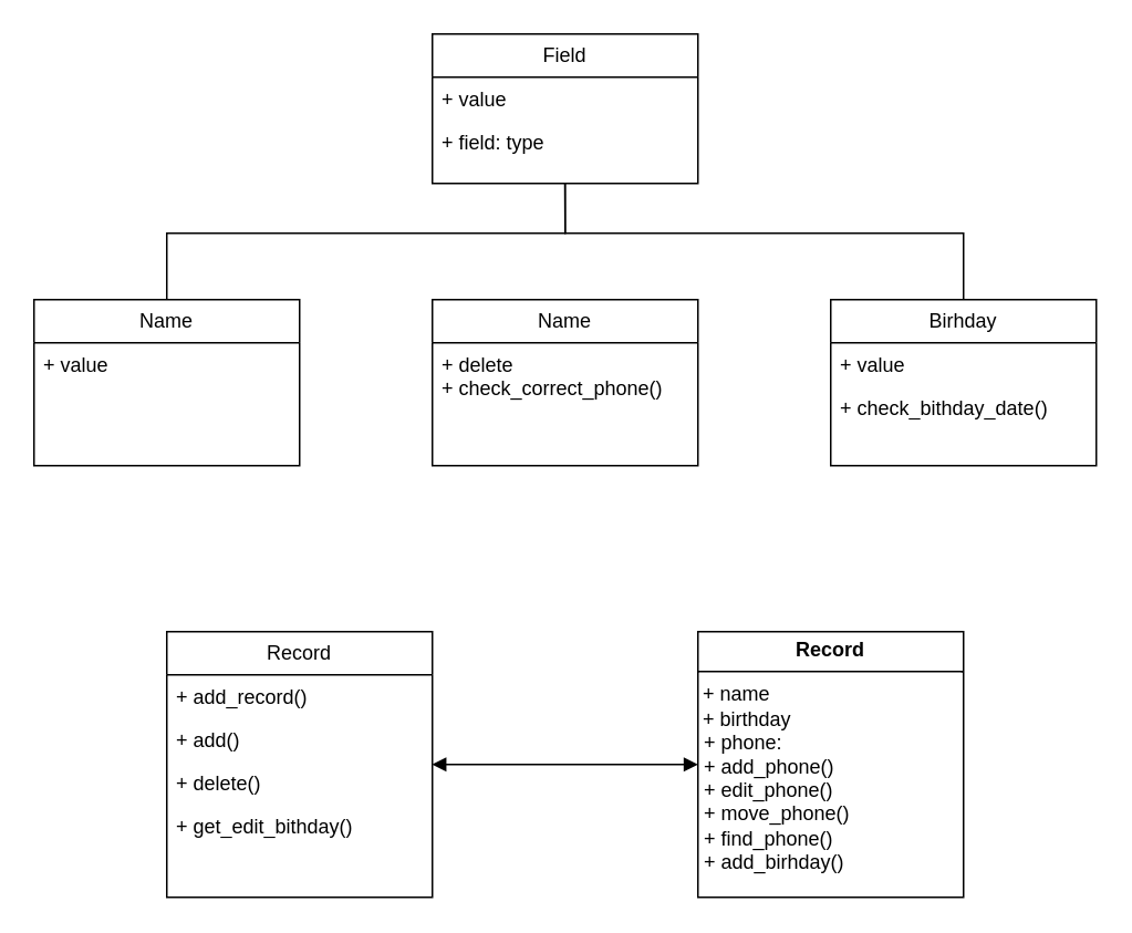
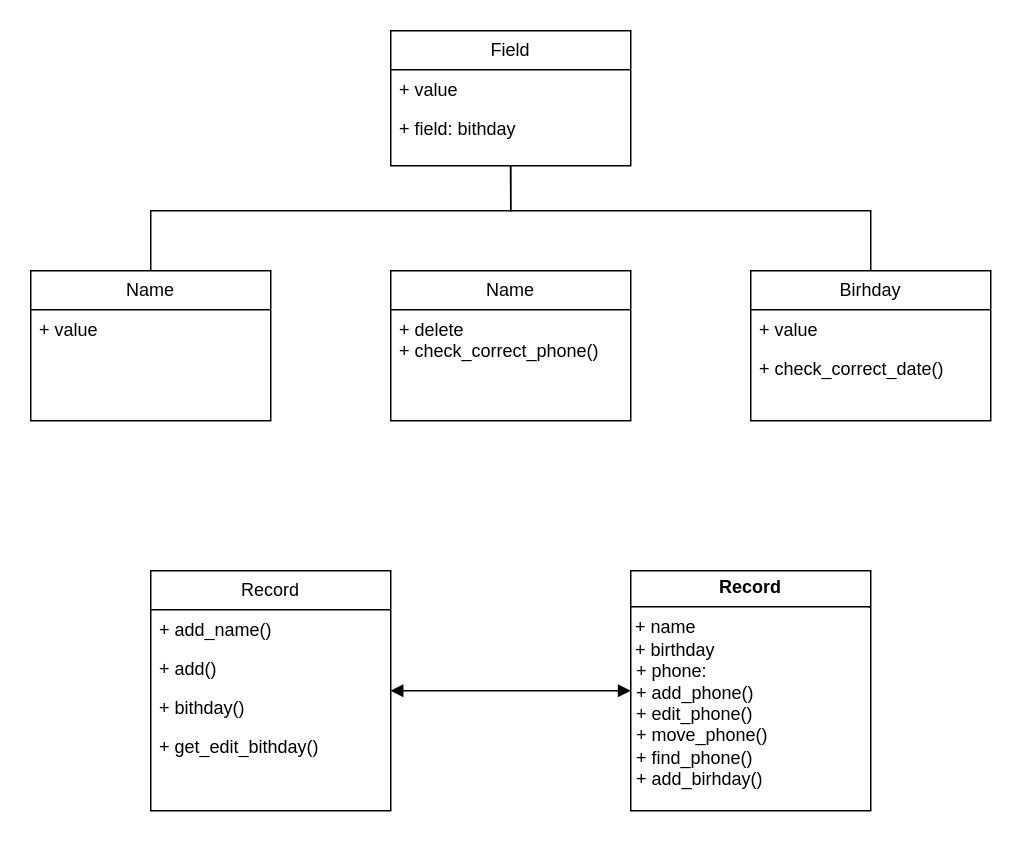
  <mxCell id="0" />
  <mxCell id="1" parent="0" />
  <mxCell id="2" value="Record" style="swimlane;fontStyle=0;childLayout=stackLayout;horizontal=1;startSize=26;fillColor=none;horizontalStack=0;resizeParent=1;resizeParentMax=0;resizeLast=0;collapsible=1;marginBottom=0;whiteSpace=wrap;html=1;" parent="1" vertex="1"><mxGeometry x="100" y="380" width="160" height="160" as="geometry" /></mxCell>
- <mxCell id="3" value="+ add_record()" style="text;strokeColor=none;fillColor=none;align=left;verticalAlign=top;spacingLeft=4;spacingRight=4;overflow=hidden;rotatable=0;points=[[0,0.5],[1,0.5]];portConstraint=eastwest;whiteSpace=wrap;html=1;" parent="2" vertex="1"><mxGeometry y="26" width="160" height="26" as="geometry" /></mxCell>
+ <mxCell id="3" value="+ add_name()" style="text;strokeColor=none;fillColor=none;align=left;verticalAlign=top;spacingLeft=4;spacingRight=4;overflow=hidden;rotatable=0;points=[[0,0.5],[1,0.5]];portConstraint=eastwest;whiteSpace=wrap;html=1;" parent="2" vertex="1"><mxGeometry y="26" width="160" height="26" as="geometry" /></mxCell>
  <mxCell id="4" value="+ add()" style="text;strokeColor=none;fillColor=none;align=left;verticalAlign=top;spacingLeft=4;spacingRight=4;overflow=hidden;rotatable=0;points=[[0,0.5],[1,0.5]];portConstraint=eastwest;whiteSpace=wrap;html=1;" parent="2" vertex="1"><mxGeometry y="52" width="160" height="26" as="geometry" /></mxCell>
- <mxCell id="5" value="+ delete()" style="text;strokeColor=none;fillColor=none;align=left;verticalAlign=top;spacingLeft=4;spacingRight=4;overflow=hidden;rotatable=0;points=[[0,0.5],[1,0.5]];portConstraint=eastwest;whiteSpace=wrap;html=1;" parent="2" vertex="1"><mxGeometry y="78" width="160" height="26" as="geometry" /></mxCell>
+ <mxCell id="5" value="+ bithday()" style="text;strokeColor=none;fillColor=none;align=left;verticalAlign=top;spacingLeft=4;spacingRight=4;overflow=hidden;rotatable=0;points=[[0,0.5],[1,0.5]];portConstraint=eastwest;whiteSpace=wrap;html=1;" parent="2" vertex="1"><mxGeometry y="78" width="160" height="26" as="geometry" /></mxCell>
  <mxCell id="6" value="+ get_edit_bithday()" style="text;strokeColor=none;fillColor=none;align=left;verticalAlign=top;spacingLeft=4;spacingRight=4;overflow=hidden;rotatable=0;points=[[0,0.5],[1,0.5]];portConstraint=eastwest;whiteSpace=wrap;html=1;" parent="2" vertex="1"><mxGeometry y="104" width="160" height="56" as="geometry" /></mxCell>
  <mxCell id="7" value="Birhday" style="swimlane;fontStyle=0;childLayout=stackLayout;horizontal=1;startSize=26;fillColor=none;horizontalStack=0;resizeParent=1;resizeParentMax=0;resizeLast=0;collapsible=1;marginBottom=0;whiteSpace=wrap;html=1;" parent="1" vertex="1"><mxGeometry x="500" y="180" width="160" height="100" as="geometry"><mxRectangle x="60" y="344" width="80" height="30" as="alternateBounds" /></mxGeometry></mxCell>
  <mxCell id="8" value="+ value" style="text;strokeColor=none;fillColor=none;align=left;verticalAlign=top;spacingLeft=4;spacingRight=4;overflow=hidden;rotatable=0;points=[[0,0.5],[1,0.5]];portConstraint=eastwest;whiteSpace=wrap;html=1;" parent="7" vertex="1"><mxGeometry y="26" width="160" height="26" as="geometry" /></mxCell>
- <mxCell id="9" value="+ check_bithday_date()" style="text;strokeColor=none;fillColor=none;align=left;verticalAlign=top;spacingLeft=4;spacingRight=4;overflow=hidden;rotatable=0;points=[[0,0.5],[1,0.5]];portConstraint=eastwest;whiteSpace=wrap;html=1;" parent="7" vertex="1"><mxGeometry y="52" width="160" height="48" as="geometry" /></mxCell>
+ <mxCell id="9" value="+ check_correct_date()" style="text;strokeColor=none;fillColor=none;align=left;verticalAlign=top;spacingLeft=4;spacingRight=4;overflow=hidden;rotatable=0;points=[[0,0.5],[1,0.5]];portConstraint=eastwest;whiteSpace=wrap;html=1;" parent="7" vertex="1"><mxGeometry y="52" width="160" height="48" as="geometry" /></mxCell>
  <mxCell id="10" value="&lt;p style=&quot;margin:0px;margin-top:4px;text-align:center;&quot;&gt;&lt;b&gt;Record&lt;/b&gt;&lt;/p&gt;&lt;hr size=&quot;1&quot; style=&quot;border-style:solid;&quot;&gt;&amp;nbsp;+ name&lt;br&gt;&amp;nbsp;+ birthday&lt;br&gt;&lt;p style=&quot;margin:0px;margin-left:4px;&quot;&gt;+ phone:&amp;nbsp;&lt;/p&gt;&lt;p style=&quot;margin:0px;margin-left:4px;&quot;&gt;&lt;span style=&quot;background-color: initial;&quot;&gt;+ add_phone()&lt;/span&gt;&lt;/p&gt;&lt;p style=&quot;margin:0px;margin-left:4px;&quot;&gt;&lt;span style=&quot;background-color: initial;&quot;&gt;+ edit_phone()&lt;/span&gt;&lt;/p&gt;&lt;p style=&quot;margin:0px;margin-left:4px;&quot;&gt;&lt;span style=&quot;background-color: initial;&quot;&gt;+ move_phone()&lt;/span&gt;&lt;/p&gt;&lt;p style=&quot;margin:0px;margin-left:4px;&quot;&gt;&lt;span style=&quot;background-color: initial;&quot;&gt;+ find_phone()&lt;/span&gt;&lt;/p&gt;&lt;p style=&quot;margin:0px;margin-left:4px;&quot;&gt;&lt;span style=&quot;background-color: initial;&quot;&gt;+ add_birhday()&lt;/span&gt;&lt;/p&gt;&lt;p style=&quot;margin:0px;margin-left:4px;&quot;&gt;&lt;span style=&quot;background-color: initial;&quot;&gt;&lt;br&gt;&lt;/span&gt;&lt;/p&gt;&lt;p style=&quot;margin:0px;margin-left:4px;&quot;&gt;&lt;span style=&quot;background-color: initial;&quot;&gt;&lt;br&gt;&lt;/span&gt;&lt;/p&gt;" style="verticalAlign=top;align=left;overflow=fill;html=1;whiteSpace=wrap;" parent="1" vertex="1"><mxGeometry x="420" y="380" width="160" height="160" as="geometry" /></mxCell>
  <mxCell id="11" value="Field" style="swimlane;fontStyle=0;childLayout=stackLayout;horizontal=1;startSize=26;fillColor=none;horizontalStack=0;resizeParent=1;resizeParentMax=0;resizeLast=0;collapsible=1;marginBottom=0;whiteSpace=wrap;html=1;" vertex="1" parent="1"><mxGeometry x="260" width="160" height="90" as="geometry" y="20" /></mxCell>
  <mxCell id="12" value="+ value&lt;div&gt;&lt;br&gt;&lt;/div&gt;" style="text;strokeColor=none;fillColor=none;align=left;verticalAlign=top;spacingLeft=4;spacingRight=4;overflow=hidden;rotatable=0;points=[[0,0.5],[1,0.5]];portConstraint=eastwest;whiteSpace=wrap;html=1;" vertex="1" parent="11"><mxGeometry y="26" width="160" height="26" as="geometry" /></mxCell>
- <mxCell id="13" value="+ field: type" style="text;strokeColor=none;fillColor=none;align=left;verticalAlign=top;spacingLeft=4;spacingRight=4;overflow=hidden;rotatable=0;points=[[0,0.5],[1,0.5]];portConstraint=eastwest;whiteSpace=wrap;html=1;" vertex="1" parent="11"><mxGeometry y="52" width="160" height="38" as="geometry" /></mxCell>
+ <mxCell id="13" value="+ field: bithday" style="text;strokeColor=none;fillColor=none;align=left;verticalAlign=top;spacingLeft=4;spacingRight=4;overflow=hidden;rotatable=0;points=[[0,0.5],[1,0.5]];portConstraint=eastwest;whiteSpace=wrap;html=1;" vertex="1" parent="11"><mxGeometry y="52" width="160" height="38" as="geometry" /></mxCell>
  <mxCell id="14" value="Name" style="swimlane;fontStyle=0;childLayout=stackLayout;horizontal=1;startSize=26;fillColor=none;horizontalStack=0;resizeParent=1;resizeParentMax=0;resizeLast=0;collapsible=1;marginBottom=0;whiteSpace=wrap;html=1;" vertex="1" parent="1"><mxGeometry x="20" y="180" width="160" height="100" as="geometry" /></mxCell>
  <mxCell id="15" value="+ value&lt;div&gt;&lt;br&gt;&lt;/div&gt;&lt;div&gt;&lt;br&gt;&lt;/div&gt;&lt;div&gt;&lt;br&gt;&lt;/div&gt;&lt;div&gt;&lt;br&gt;&lt;/div&gt;&lt;div&gt;&lt;br&gt;&lt;/div&gt;" style="text;strokeColor=none;fillColor=none;align=left;verticalAlign=top;spacingLeft=4;spacingRight=4;overflow=hidden;rotatable=0;points=[[0,0.5],[1,0.5]];portConstraint=eastwest;whiteSpace=wrap;html=1;" vertex="1" parent="14"><mxGeometry y="26" width="160" height="74" as="geometry" /></mxCell>
  <mxCell id="16" value="Name" style="swimlane;fontStyle=0;childLayout=stackLayout;horizontal=1;startSize=26;fillColor=none;horizontalStack=0;resizeParent=1;resizeParentMax=0;resizeLast=0;collapsible=1;marginBottom=0;whiteSpace=wrap;html=1;" vertex="1" parent="1"><mxGeometry x="260" y="180" width="160" height="100" as="geometry" /></mxCell>
  <mxCell id="17" value="+ delete&lt;div&gt;+ check_correct_phone()&lt;/div&gt;&lt;div&gt;&lt;br&gt;&lt;/div&gt;&lt;div&gt;&lt;br&gt;&lt;/div&gt;&lt;div&gt;&amp;nbsp;&amp;nbsp;&lt;/div&gt;" style="text;strokeColor=none;fillColor=none;align=left;verticalAlign=top;spacingLeft=4;spacingRight=4;overflow=hidden;rotatable=0;points=[[0,0.5],[1,0.5]];portConstraint=eastwest;whiteSpace=wrap;html=1;" vertex="1" parent="16"><mxGeometry y="26" width="160" height="74" as="geometry" /></mxCell>
  <mxCell id="18" value="" style="endArrow=block;startArrow=block;endFill=1;startFill=1;html=1;rounded=0;exitX=0.999;exitY=0.075;exitDx=0;exitDy=0;exitPerimeter=0;entryX=0;entryY=0.5;entryDx=0;entryDy=0;" edge="1" parent="1" source="5" target="10"><mxGeometry width="160" relative="1" as="geometry"><mxPoint x="260" y="419.5" as="sourcePoint" /><mxPoint x="420" y="419.5" as="targetPoint" /></mxGeometry></mxCell>
  <mxCell id="19" value="" style="endArrow=none;html=1;rounded=0;exitX=0.5;exitY=0;exitDx=0;exitDy=0;entryX=0.499;entryY=0.999;entryDx=0;entryDy=0;entryPerimeter=0;" edge="1" parent="1" source="14" target="13"><mxGeometry width="50" height="50" relative="1" as="geometry"><mxPoint x="100" y="160" as="sourcePoint" /><mxPoint x="340" y="120" as="targetPoint" /><Array as="points"><mxPoint x="100" y="140" /><mxPoint x="340" y="140" /></Array></mxGeometry></mxCell>
  <mxCell id="20" value="" style="endArrow=none;html=1;rounded=0;entryX=0.5;entryY=0;entryDx=0;entryDy=0;" edge="1" parent="1" target="7"><mxGeometry width="50" height="50" relative="1" as="geometry"><mxPoint x="340" y="110" as="sourcePoint" /><mxPoint x="390" y="170" as="targetPoint" /><Array as="points"><mxPoint x="340" y="140" /><mxPoint x="580" y="140" /></Array></mxGeometry></mxCell>
